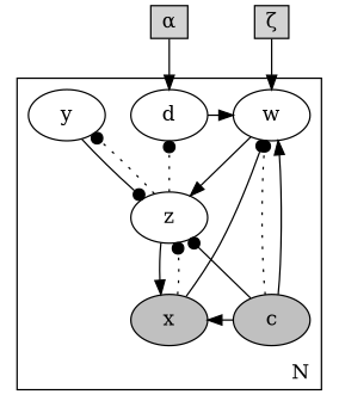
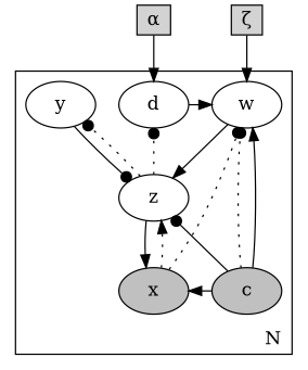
  digraph {
    node [shape=ellipse style=filled]
    n1 [height=0.2 label="α" shape=box width=0.25]
    n2 [height=0.2 label="ζ" shape=box width=0.25]
    n3 [label=d style=""]
    n4 [label=y style=""]
    n5 [label=w style=""]
    n6 [fillcolor=grey label=x]
    n7 [fillcolor=grey label=c]
    n8 [fillcolor=white label=z]
    subgraph sub_1 {
      rank=same
      n1
      n2
    }
    subgraph cluster_2 {
      label=N
      labeljust=r
      labelloc=b
      rankdir=TB
      n8
      subgraph sub_3 {
        label=N
        labeljust=r
        labelloc=b
        rank=same
        rankdir=TB
        n3
        n4
        n5
      }
      subgraph sub_4 {
        label=N
        labeljust=r
        labelloc=b
        rank=same
        rankdir=TB
        n6
        n7
      }
    }
    n1 -> n3
    n2 -> n5
    n3 -> n5
    n4 -> n8 [arrowhead=dot]
    n5 -> n8
-   n6 -> n5 [arrowhead=dot style=solid]
-   n6 -> n8 [arrowhead=dot style=dotted]
+   n6 -> n5 [arrowhead=dot style=dotted]
+   n6 -> n8 [arrowhead=normal style=dotted]
    n7 -> n5 [arrowhead=dot style=dotted]
    n7 -> n5
    n7 -> n6
    n7 -> n8 [arrowhead=dot style=solid]
    n8 -> n3 [arrowhead=dot style=dotted]
    n8 -> n4 [arrowhead=dot style=dotted]
    n8 -> n6
  }
